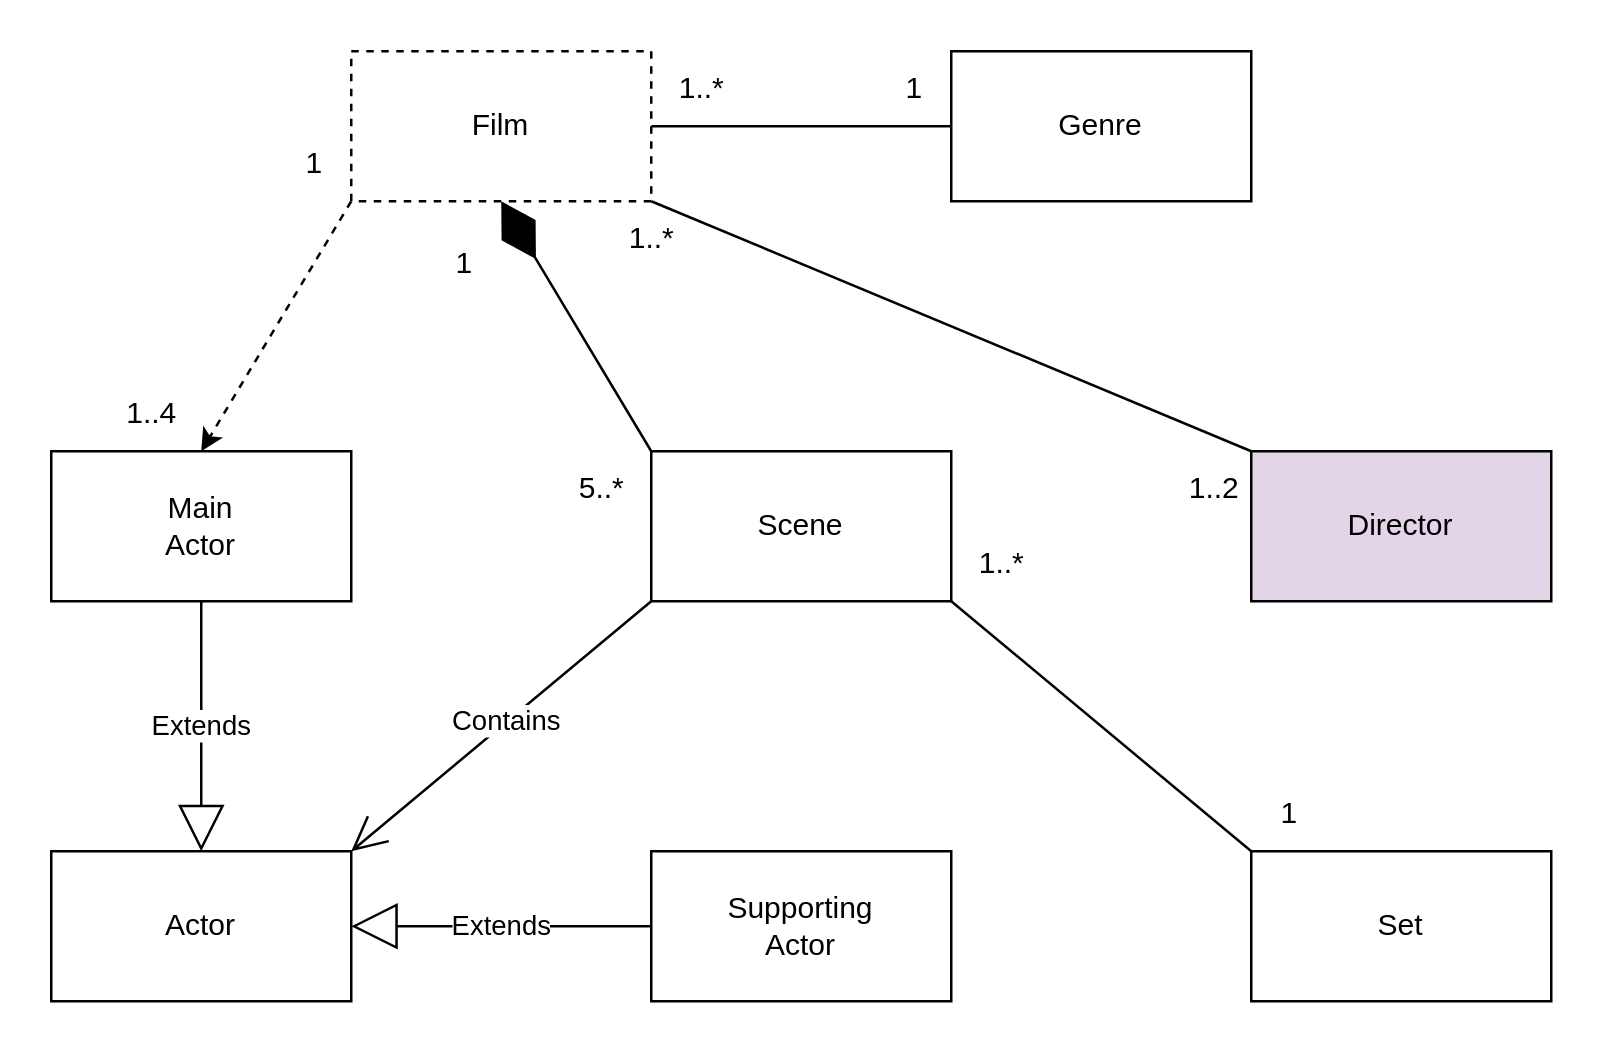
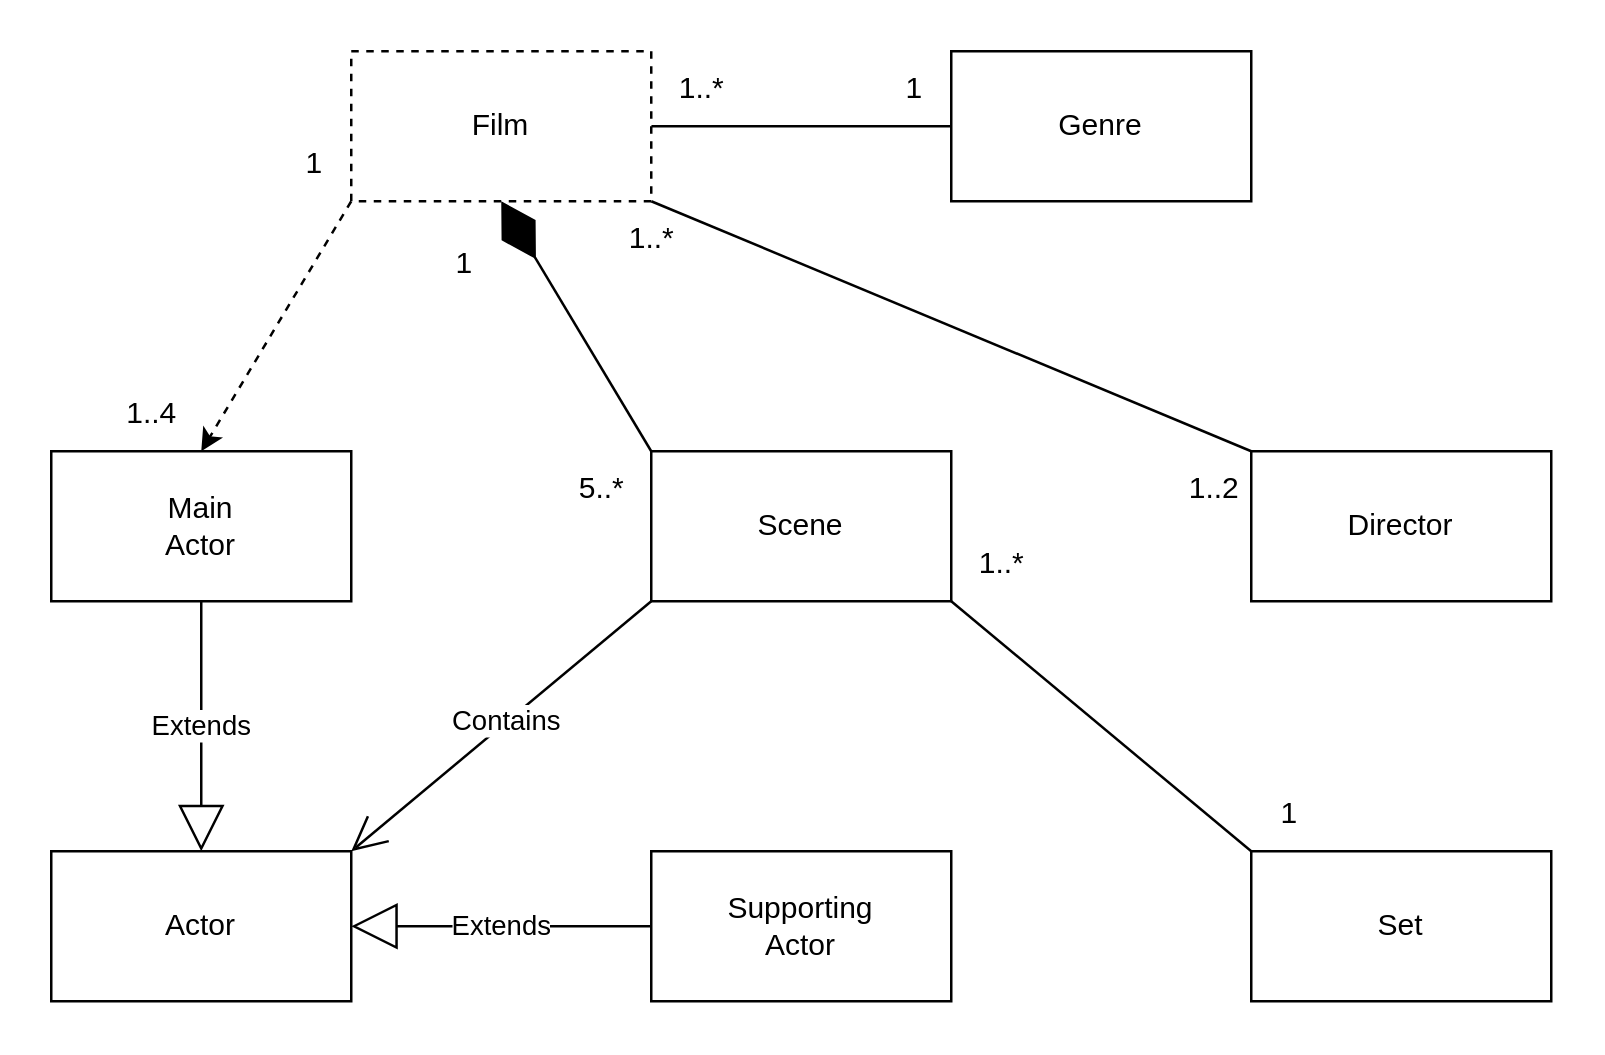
  <mxCell id="0" />
  <mxCell id="1" parent="0" />
  <mxCell id="2" style="rounded=0;orthogonalLoop=1;jettySize=auto;html=1;exitX=1;exitY=0.5;exitDx=0;exitDy=0;entryX=0;entryY=0.5;entryDx=0;entryDy=0;endArrow=none;startFill=0;labelPosition=center;verticalLabelPosition=middle;align=center;verticalAlign=middle;textShadow=0;" edge="1" parent="1" source="5" target="6"><mxGeometry relative="1" as="geometry" /></mxCell>
  <mxCell id="3" style="rounded=0;orthogonalLoop=1;jettySize=auto;html=1;exitX=1;exitY=1;exitDx=0;exitDy=0;entryX=0;entryY=0;entryDx=0;entryDy=0;endArrow=none;startFill=0;" edge="1" parent="1" source="5" target="10"><mxGeometry relative="1" as="geometry" /></mxCell>
  <mxCell id="4" style="rounded=0;orthogonalLoop=1;jettySize=auto;html=1;exitX=0;exitY=1;exitDx=0;exitDy=0;entryX=0.5;entryY=0;entryDx=0;entryDy=0;dashed=1;" edge="1" parent="1" source="5" target="7"><mxGeometry relative="1" as="geometry" /></mxCell>
  <mxCell id="5" value="Film" style="rounded=0;whiteSpace=wrap;html=1;dashed=1;" vertex="1" parent="1"><mxGeometry x="140" y="20" width="120" height="60" as="geometry" /></mxCell>
  <mxCell id="6" value="Genre" style="rounded=0;whiteSpace=wrap;html=1;" vertex="1" parent="1"><mxGeometry x="380" y="20" width="120" height="60" as="geometry" /></mxCell>
  <mxCell id="7" value="&lt;div&gt;Main&lt;/div&gt;&lt;div&gt;Actor&lt;/div&gt;" style="rounded=0;whiteSpace=wrap;html=1;" vertex="1" parent="1"><mxGeometry x="20" y="180" width="120" height="60" as="geometry" /></mxCell>
  <mxCell id="8" style="rounded=0;orthogonalLoop=1;jettySize=auto;html=1;exitX=1;exitY=1;exitDx=0;exitDy=0;entryX=0;entryY=0;entryDx=0;entryDy=0;endArrow=none;startFill=0;" edge="1" parent="1" source="9" target="13"><mxGeometry relative="1" as="geometry" /></mxCell>
  <mxCell id="9" value="Scene" style="rounded=0;whiteSpace=wrap;html=1;" vertex="1" parent="1"><mxGeometry x="260" y="180" width="120" height="60" as="geometry" /></mxCell>
- <mxCell id="10" value="Director" style="rounded=0;whiteSpace=wrap;html=1;fillColor=#e1d5e7;" vertex="1" parent="1"><mxGeometry x="500" y="180" width="120" height="60" as="geometry" /></mxCell>
+ <mxCell id="10" value="Director" style="rounded=0;whiteSpace=wrap;html=1;" vertex="1" parent="1"><mxGeometry x="500" y="180" width="120" height="60" as="geometry" /></mxCell>
  <mxCell id="11" value="Actor" style="rounded=0;whiteSpace=wrap;html=1;" vertex="1" parent="1"><mxGeometry x="20" y="340" width="120" height="60" as="geometry" /></mxCell>
  <mxCell id="12" value="&lt;div&gt;Supporting&lt;/div&gt;&lt;div&gt;Actor&lt;/div&gt;" style="rounded=0;whiteSpace=wrap;html=1;" vertex="1" parent="1"><mxGeometry x="260" y="340" width="120" height="60" as="geometry" /></mxCell>
  <mxCell id="13" value="Set" style="rounded=0;whiteSpace=wrap;html=1;" vertex="1" parent="1"><mxGeometry x="500" y="340" width="120" height="60" as="geometry" /></mxCell>
  <mxCell id="14" value="1..*" style="text;html=1;align=center;verticalAlign=middle;resizable=0;points=[];autosize=1;strokeColor=none;fillColor=none;" vertex="1" parent="1"><mxGeometry x="260" y="20" width="40" height="30" as="geometry" /></mxCell>
  <mxCell id="15" value="1" style="text;html=1;align=center;verticalAlign=middle;resizable=0;points=[];autosize=1;strokeColor=none;fillColor=none;" vertex="1" parent="1"><mxGeometry x="350" y="20" width="30" height="30" as="geometry" /></mxCell>
  <mxCell id="16" value="1..*" style="text;html=1;align=center;verticalAlign=middle;resizable=0;points=[];autosize=1;strokeColor=none;fillColor=none;" vertex="1" parent="1"><mxGeometry x="240" y="80" width="40" height="30" as="geometry" /></mxCell>
  <mxCell id="17" value="1..2" style="text;html=1;align=center;verticalAlign=middle;resizable=0;points=[];autosize=1;strokeColor=none;fillColor=none;" vertex="1" parent="1"><mxGeometry x="465" y="180" width="40" height="30" as="geometry" /></mxCell>
  <mxCell id="18" value="" style="endArrow=diamondThin;endFill=1;endSize=24;html=1;rounded=0;exitX=0;exitY=0;exitDx=0;exitDy=0;entryX=0.5;entryY=1;entryDx=0;entryDy=0;" edge="1" parent="1" source="9" target="5"><mxGeometry width="160" relative="1" as="geometry"><mxPoint x="250" y="170" as="sourcePoint" /><mxPoint x="200" y="100" as="targetPoint" /></mxGeometry></mxCell>
  <mxCell id="19" value="1" style="text;html=1;align=center;verticalAlign=middle;resizable=0;points=[];autosize=1;strokeColor=none;fillColor=none;" vertex="1" parent="1"><mxGeometry x="500" y="310" width="30" height="30" as="geometry" /></mxCell>
  <mxCell id="20" value="1..*" style="text;html=1;align=center;verticalAlign=middle;resizable=0;points=[];autosize=1;strokeColor=none;fillColor=none;" vertex="1" parent="1"><mxGeometry x="380" y="210" width="40" height="30" as="geometry" /></mxCell>
  <mxCell id="21" value="1" style="text;html=1;align=center;verticalAlign=middle;resizable=0;points=[];autosize=1;strokeColor=none;fillColor=none;" vertex="1" parent="1"><mxGeometry x="170" y="90" width="30" height="30" as="geometry" /></mxCell>
  <mxCell id="22" value="5..*" style="text;html=1;align=center;verticalAlign=middle;resizable=0;points=[];autosize=1;strokeColor=none;fillColor=none;" vertex="1" parent="1"><mxGeometry x="220" y="180" width="40" height="30" as="geometry" /></mxCell>
  <mxCell id="23" value="Extends" style="endArrow=block;endSize=16;endFill=0;html=1;rounded=0;exitX=0.5;exitY=1;exitDx=0;exitDy=0;entryX=0.5;entryY=0;entryDx=0;entryDy=0;" edge="1" parent="1" source="7" target="11"><mxGeometry width="160" relative="1" as="geometry"><mxPoint x="50" y="300" as="sourcePoint" /><mxPoint x="210" y="300" as="targetPoint" /></mxGeometry></mxCell>
  <mxCell id="24" value="Extends" style="endArrow=block;endSize=16;endFill=0;html=1;rounded=0;entryX=1;entryY=0.5;entryDx=0;entryDy=0;exitX=0;exitY=0.5;exitDx=0;exitDy=0;" edge="1" parent="1" source="12" target="11"><mxGeometry width="160" relative="1" as="geometry"><mxPoint x="310" y="210" as="sourcePoint" /><mxPoint x="470" y="210" as="targetPoint" /></mxGeometry></mxCell>
  <mxCell id="25" value="1..4" style="text;html=1;align=center;verticalAlign=middle;resizable=0;points=[];autosize=1;strokeColor=none;fillColor=none;" vertex="1" parent="1"><mxGeometry x="40" y="150" width="40" height="30" as="geometry" /></mxCell>
  <mxCell id="26" value="1" style="text;html=1;align=center;verticalAlign=middle;resizable=0;points=[];autosize=1;strokeColor=none;fillColor=none;" vertex="1" parent="1"><mxGeometry x="110" y="50" width="30" height="30" as="geometry" /></mxCell>
  <mxCell id="27" value="" style="endArrow=open;endFill=1;endSize=12;html=1;rounded=0;entryX=1;entryY=0;entryDx=0;entryDy=0;exitX=0;exitY=1;exitDx=0;exitDy=0;" edge="1" parent="1" source="9" target="11"><mxGeometry width="160" relative="1" as="geometry"><mxPoint x="310" y="210" as="sourcePoint" /><mxPoint x="470" y="210" as="targetPoint" /></mxGeometry></mxCell>
  <mxCell id="28" value="Contains" style="edgeLabel;html=1;align=center;verticalAlign=middle;resizable=0;points=[];" vertex="1" connectable="0" parent="27"><mxGeometry x="-0.034" y="-2" relative="1" as="geometry"><mxPoint y="1" as="offset" /></mxGeometry></mxCell>
